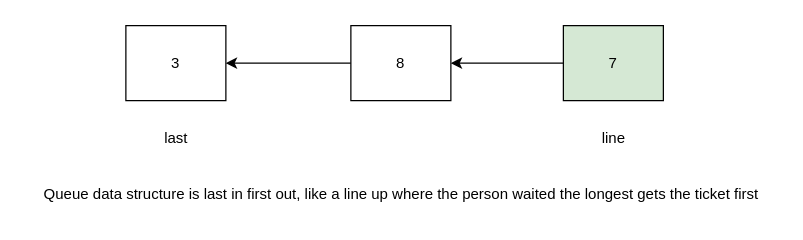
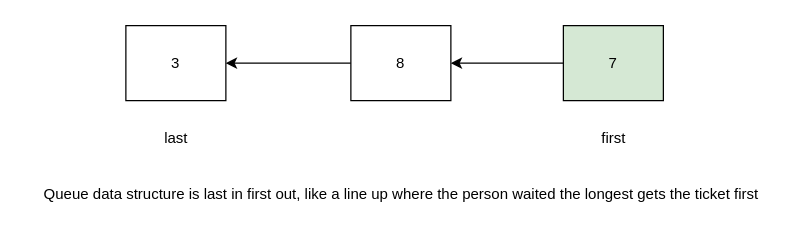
  <mxCell id="0" />
  <mxCell id="1" parent="0" />
  <mxCell id="2" value="3" style="whiteSpace=wrap;html=1;" parent="1" vertex="1"><mxGeometry x="100" y="20" width="80" height="60" as="geometry" /></mxCell>
  <mxCell id="3" value="" style="edgeStyle=none;html=1;" parent="1" source="4" target="2" edge="1"><mxGeometry relative="1" as="geometry" /></mxCell>
  <mxCell id="4" value="8" style="whiteSpace=wrap;html=1;" parent="1" vertex="1"><mxGeometry x="280" y="20" width="80" height="60" as="geometry" /></mxCell>
  <mxCell id="5" value="" style="edgeStyle=none;html=1;" parent="1" source="6" target="4" edge="1"><mxGeometry relative="1" as="geometry" /></mxCell>
  <mxCell id="6" value="7" style="whiteSpace=wrap;html=1;fillColor=#d5e8d4;" parent="1" vertex="1"><mxGeometry x="450" y="20" width="80" height="60" as="geometry" /></mxCell>
  <mxCell id="7" value="last" style="text;html=1;align=center;verticalAlign=middle;resizable=0;points=[];autosize=1;strokeColor=none;fillColor=none;" parent="1" vertex="1"><mxGeometry x="120" y="95" width="40" height="30" as="geometry" /></mxCell>
- <mxCell id="8" value="line" style="text;html=1;align=center;verticalAlign=middle;resizable=0;points=[];autosize=1;strokeColor=none;fillColor=none;" parent="1" vertex="1"><mxGeometry x="470" y="95" width="40" height="30" as="geometry" /></mxCell>
+ <mxCell id="8" value="first" style="text;html=1;align=center;verticalAlign=middle;resizable=0;points=[];autosize=1;strokeColor=none;fillColor=none;" parent="1" vertex="1"><mxGeometry x="470" y="95" width="40" height="30" as="geometry" /></mxCell>
  <mxCell id="9" value="Queue data structure is last in first out, like a line up where the person waited the longest gets the ticket first" style="text;html=1;align=center;verticalAlign=middle;resizable=0;points=[];autosize=1;strokeColor=none;fillColor=none;" parent="1" vertex="1"><mxGeometry x="20" y="140" width="600" height="30" as="geometry" /></mxCell>
